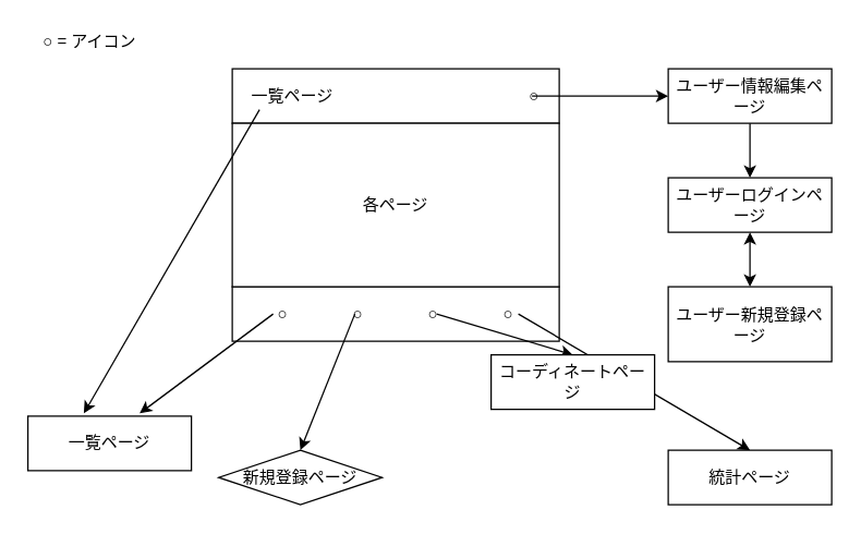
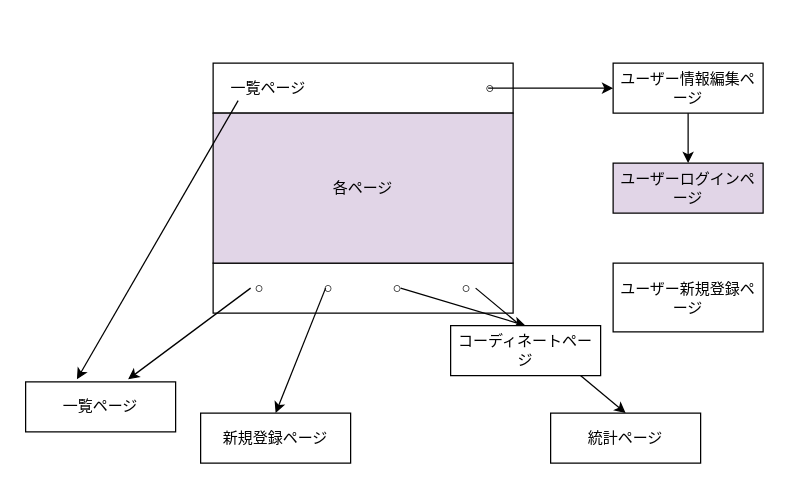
  <mxCell id="0" />
  <mxCell id="1" parent="0" />
  <mxCell id="2" value="一覧ページ　　　　　　　　　　　　○" style="rounded=0;whiteSpace=wrap;html=1;shadow=0;labelBackgroundColor=none;fontColor=#000000;strokeColor=default;" vertex="1" parent="1"><mxGeometry x="170" y="50" width="240" height="40" as="geometry" /></mxCell>
  <mxCell id="3" value="○　　　　○　　　　○　　　　○" style="rounded=0;whiteSpace=wrap;html=1;shadow=0;labelBackgroundColor=none;fontColor=#000000;strokeColor=default;" vertex="1" parent="1"><mxGeometry x="170" y="210" width="240" height="40" as="geometry" /></mxCell>
- <mxCell id="4" value="各ページ" style="rounded=0;whiteSpace=wrap;html=1;shadow=0;labelBackgroundColor=none;fontColor=#000000;strokeColor=default;" vertex="1" parent="1"><mxGeometry x="170" y="90" width="240" height="120" as="geometry" /></mxCell>
- <mxCell id="5" value="ユーザーログインページ" style="rounded=0;whiteSpace=wrap;html=1;shadow=0;labelBackgroundColor=none;fontColor=#000000;strokeColor=default;" vertex="1" parent="1"><mxGeometry x="490" y="130" width="120" height="40" as="geometry" /></mxCell>
+ <mxCell id="4" value="各ページ" style="rounded=0;whiteSpace=wrap;html=1;shadow=0;labelBackgroundColor=none;fontColor=#000000;strokeColor=default;fillColor=#e1d5e7;" vertex="1" parent="1"><mxGeometry x="170" y="90" width="240" height="120" as="geometry" /></mxCell>
+ <mxCell id="5" value="ユーザーログインページ" style="rounded=0;whiteSpace=wrap;html=1;shadow=0;labelBackgroundColor=none;fontColor=#000000;strokeColor=default;fillColor=#e1d5e7;" vertex="1" parent="1"><mxGeometry x="490" y="130" width="120" height="40" as="geometry" /></mxCell>
  <mxCell id="6" value="ユーザー新規登録ページ" style="rounded=0;whiteSpace=wrap;html=1;shadow=0;labelBackgroundColor=none;fontColor=#000000;strokeColor=default;" vertex="1" parent="1"><mxGeometry x="490" y="210" width="120" height="55" as="geometry" /></mxCell>
  <mxCell id="7" value="" style="endArrow=classic;html=1;fontColor=#000000;elbow=vertical;" edge="1" parent="1"><mxGeometry width="50" height="50" relative="1" as="geometry"><mxPoint x="390" y="70" as="sourcePoint" /><mxPoint x="490" y="70" as="targetPoint" /></mxGeometry></mxCell>
  <mxCell id="8" value="ユーザー情報編集ページ" style="rounded=0;whiteSpace=wrap;html=1;shadow=0;labelBackgroundColor=none;fontColor=#000000;strokeColor=default;" vertex="1" parent="1"><mxGeometry x="490" y="50" width="120" height="40" as="geometry" /></mxCell>
- <mxCell id="9" value="" style="endArrow=classic;html=1;fontColor=#000000;elbow=vertical;entryX=0.5;entryY=0;entryDx=0;entryDy=0;exitX=0.5;exitY=1;exitDx=0;exitDy=0;verticalAlign=middle;startArrow=classic;startFill=1;endFill=1;" edge="1" parent="1" source="5" target="6"><mxGeometry width="50" height="50" relative="1" as="geometry"><mxPoint x="610" y="150" as="sourcePoint" /><mxPoint x="630" y="150" as="targetPoint" /></mxGeometry></mxCell>
  <mxCell id="10" value="" style="endArrow=classic;html=1;fontColor=#000000;elbow=vertical;" edge="1" parent="1"><mxGeometry width="50" height="50" relative="1" as="geometry"><mxPoint x="550" y="90" as="sourcePoint" /><mxPoint x="550" y="130" as="targetPoint" /></mxGeometry></mxCell>
  <mxCell id="11" value="" style="endArrow=classic;html=1;fontColor=#000000;elbow=vertical;entryX=0.5;entryY=0;entryDx=0;entryDy=0;" edge="1" parent="1" target="16"><mxGeometry width="50" height="50" relative="1" as="geometry"><mxPoint x="320" y="230" as="sourcePoint" /><mxPoint x="400" y="250" as="targetPoint" /></mxGeometry></mxCell>
  <mxCell id="12" value="" style="endArrow=classic;html=1;fontColor=#000000;elbow=vertical;entryX=0.5;entryY=0;entryDx=0;entryDy=0;" edge="1" parent="1" target="17"><mxGeometry width="50" height="50" relative="1" as="geometry"><mxPoint x="260" y="230" as="sourcePoint" /><mxPoint x="220" y="300" as="targetPoint" /></mxGeometry></mxCell>
  <mxCell id="13" value="" style="endArrow=classic;html=1;fontColor=#000000;elbow=vertical;entryX=0.5;entryY=0;entryDx=0;entryDy=0;" edge="1" parent="1" target="15"><mxGeometry width="50" height="50" relative="1" as="geometry"><mxPoint x="380" y="230" as="sourcePoint" /><mxPoint x="430" y="180" as="targetPoint" /></mxGeometry></mxCell>
  <mxCell id="14" value="" style="endArrow=classic;html=1;fontColor=#000000;elbow=vertical;entryX=0.683;entryY=-0.05;entryDx=0;entryDy=0;entryPerimeter=0;" edge="1" parent="1" target="18"><mxGeometry width="50" height="50" relative="1" as="geometry"><mxPoint x="200" y="230" as="sourcePoint" /><mxPoint x="150" y="300" as="targetPoint" /></mxGeometry></mxCell>
- <mxCell id="15" value="統計ページ" style="rounded=0;whiteSpace=wrap;html=1;shadow=0;labelBackgroundColor=none;fontColor=#000000;strokeColor=default;" vertex="1" parent="1"><mxGeometry x="490" y="330" width="120" height="40" as="geometry" /></mxCell>
+ <mxCell id="15" value="統計ページ" style="rounded=0;whiteSpace=wrap;html=1;shadow=0;labelBackgroundColor=none;fontColor=#000000;strokeColor=default;" vertex="1" parent="1"><mxGeometry x="440" y="330" width="120" height="40" as="geometry" /></mxCell>
  <mxCell id="16" value="コーディネートページ" style="rounded=0;whiteSpace=wrap;html=1;shadow=0;labelBackgroundColor=none;fontColor=#000000;strokeColor=default;" vertex="1" parent="1"><mxGeometry x="360" y="260" width="120" height="40" as="geometry" /></mxCell>
- <mxCell id="17" value="新規登録ページ" style="rhombus;whiteSpace=wrap;html=1;shadow=0;labelBackgroundColor=none;fontColor=#000000;strokeColor=default;" vertex="1" parent="1"><mxGeometry x="160" y="330" width="120" height="40" as="geometry" /></mxCell>
+ <mxCell id="17" value="新規登録ページ" style="rounded=0;whiteSpace=wrap;html=1;shadow=0;labelBackgroundColor=none;fontColor=#000000;strokeColor=default;" vertex="1" parent="1"><mxGeometry x="160" y="330" width="120" height="40" as="geometry" /></mxCell>
  <mxCell id="18" value="一覧ページ" style="rounded=0;whiteSpace=wrap;html=1;shadow=0;labelBackgroundColor=none;fontColor=#000000;strokeColor=default;" vertex="1" parent="1"><mxGeometry x="20" y="305" width="120" height="40" as="geometry" /></mxCell>
  <mxCell id="19" value="" style="endArrow=classic;html=1;fontColor=#000000;elbow=vertical;entryX=0.342;entryY=-0.05;entryDx=0;entryDy=0;entryPerimeter=0;" edge="1" parent="1" target="18"><mxGeometry width="50" height="50" relative="1" as="geometry"><mxPoint x="190" y="80" as="sourcePoint" /><mxPoint x="80" y="330" as="targetPoint" /></mxGeometry></mxCell>
- <mxCell id="20" value="○ = アイコン" style="text;html=1;align=center;verticalAlign=middle;resizable=0;points=[];autosize=1;strokeColor=none;fillColor=none;fontColor=#000000;" vertex="1" parent="1"><mxGeometry x="20" y="20" width="90" height="20" as="geometry" /></mxCell>
